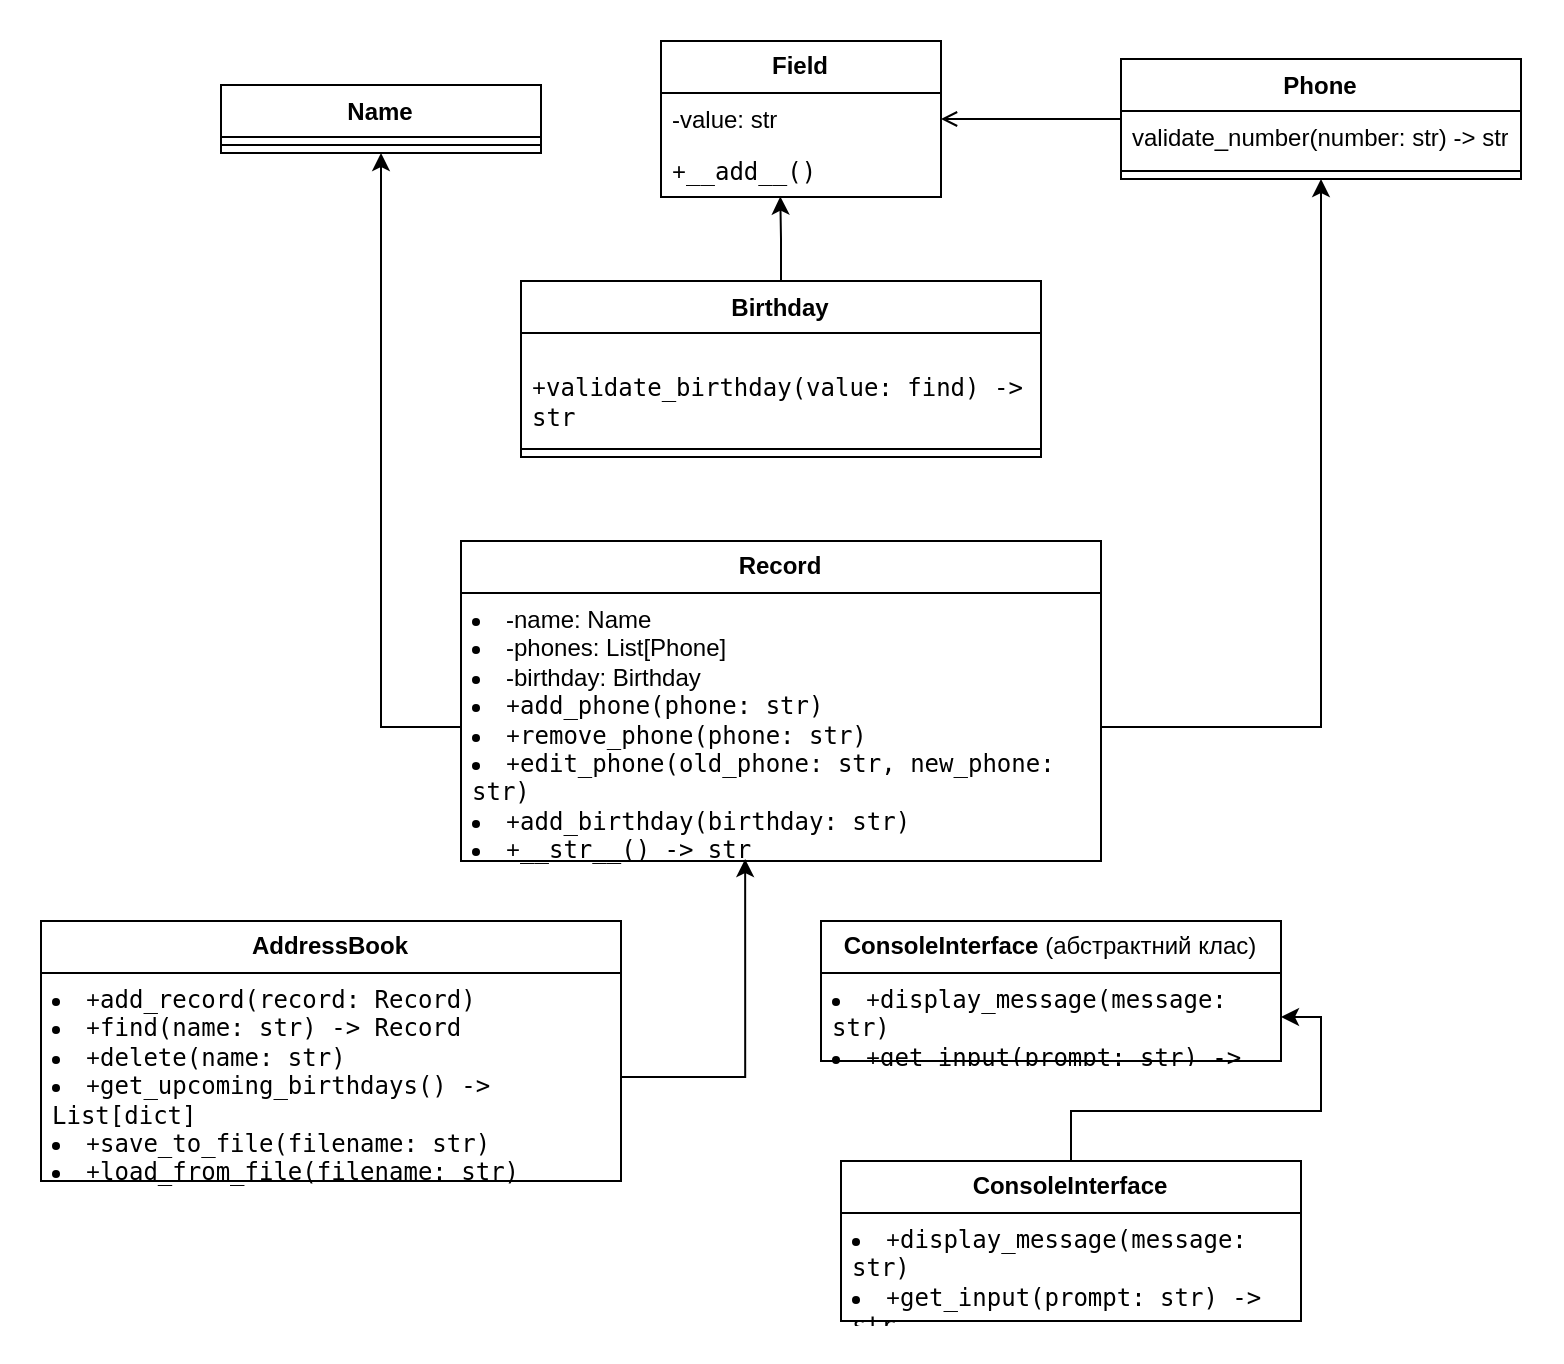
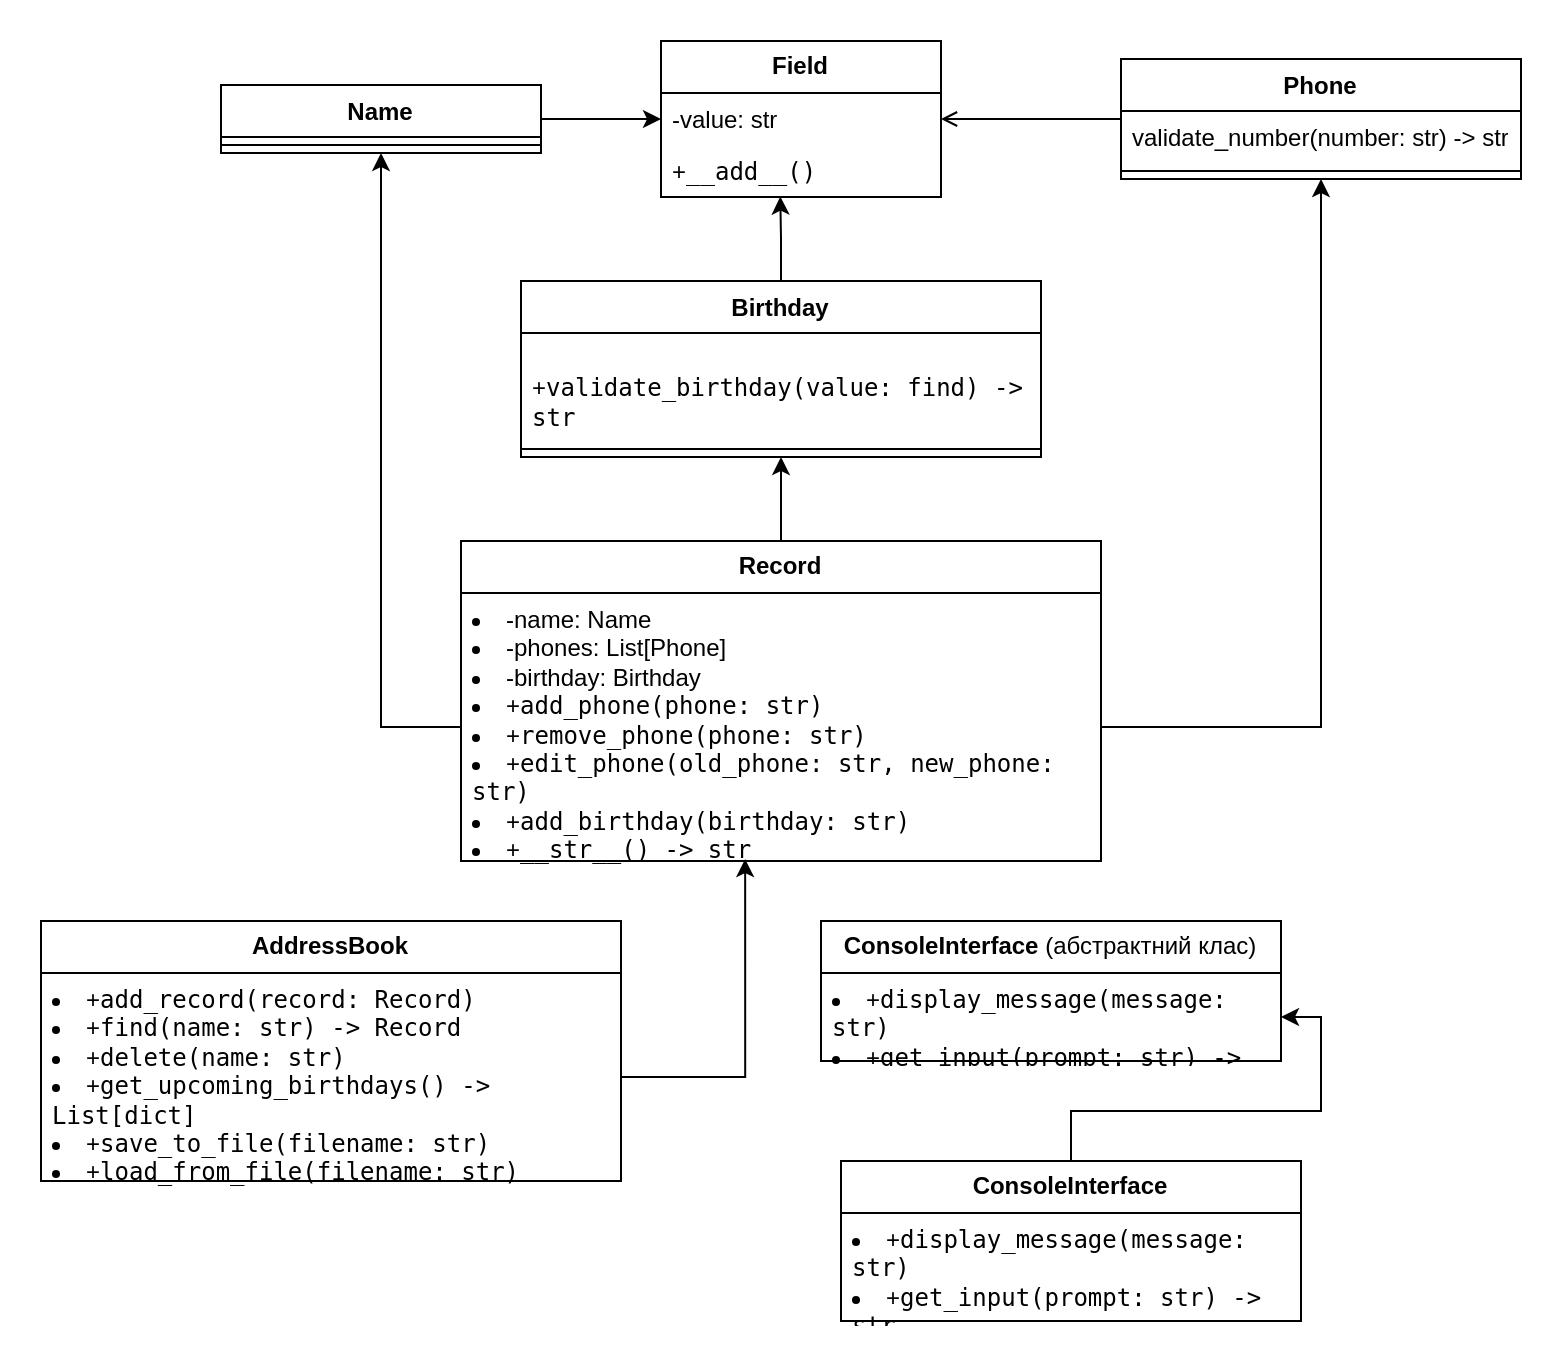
  <mxCell id="0" />
  <mxCell id="1" parent="0" />
  <mxCell id="2" value="&lt;b&gt;Field&lt;/b&gt;" style="swimlane;fontStyle=0;childLayout=stackLayout;horizontal=1;startSize=26;fillColor=none;horizontalStack=0;resizeParent=1;resizeParentMax=0;resizeLast=0;collapsible=1;marginBottom=0;whiteSpace=wrap;html=1;" vertex="1" parent="1"><mxGeometry x="330" y="20" width="140" height="78" as="geometry" /></mxCell>
  <mxCell id="3" value="-value: str" style="text;strokeColor=none;fillColor=none;align=left;verticalAlign=top;spacingLeft=4;spacingRight=4;overflow=hidden;rotatable=0;points=[[0,0.5],[1,0.5]];portConstraint=eastwest;whiteSpace=wrap;html=1;" vertex="1" parent="2"><mxGeometry y="26" width="140" height="26" as="geometry" /></mxCell>
  <mxCell id="4" value="+&lt;code&gt;__add__()&lt;/code&gt;" style="text;strokeColor=none;fillColor=none;align=left;verticalAlign=top;spacingLeft=4;spacingRight=4;overflow=hidden;rotatable=0;points=[[0,0.5],[1,0.5]];portConstraint=eastwest;whiteSpace=wrap;html=1;" vertex="1" parent="2"><mxGeometry y="52" width="140" height="26" as="geometry" /></mxCell>
+ <mxCell id="5" style="edgeStyle=orthogonalEdgeStyle;rounded=0;orthogonalLoop=1;jettySize=auto;html=1;" edge="1" parent="1" source="6" target="3"><mxGeometry relative="1" as="geometry" /></mxCell>
  <mxCell id="6" value="Name" style="swimlane;fontStyle=1;align=center;verticalAlign=top;childLayout=stackLayout;horizontal=1;startSize=26;horizontalStack=0;resizeParent=1;resizeParentMax=0;resizeLast=0;collapsible=1;marginBottom=0;whiteSpace=wrap;html=1;" vertex="1" parent="1"><mxGeometry x="110" y="42" width="160" height="34" as="geometry" /></mxCell>
  <mxCell id="7" value="" style="line;strokeWidth=1;fillColor=none;align=left;verticalAlign=middle;spacingTop=-1;spacingLeft=3;spacingRight=3;rotatable=0;labelPosition=right;points=[];portConstraint=eastwest;strokeColor=inherit;" vertex="1" parent="6"><mxGeometry y="26" width="160" height="8" as="geometry" /></mxCell>
  <mxCell id="8" style="edgeStyle=orthogonalEdgeStyle;rounded=0;orthogonalLoop=1;jettySize=auto;html=1;endArrow=open;" edge="1" parent="1" source="9" target="3"><mxGeometry relative="1" as="geometry" /></mxCell>
  <mxCell id="9" value="Phone" style="swimlane;fontStyle=1;align=center;verticalAlign=top;childLayout=stackLayout;horizontal=1;startSize=26;horizontalStack=0;resizeParent=1;resizeParentMax=0;resizeLast=0;collapsible=1;marginBottom=0;whiteSpace=wrap;html=1;" vertex="1" parent="1"><mxGeometry x="560" y="29" width="200" height="60" as="geometry" /></mxCell>
  <mxCell id="10" value="validate_number(number: str) -&amp;gt; str" style="text;strokeColor=none;fillColor=none;align=left;verticalAlign=top;spacingLeft=4;spacingRight=4;overflow=hidden;rotatable=0;points=[[0,0.5],[1,0.5]];portConstraint=eastwest;whiteSpace=wrap;html=1;" vertex="1" parent="9"><mxGeometry y="26" width="200" height="26" as="geometry" /></mxCell>
  <mxCell id="11" value="" style="line;strokeWidth=1;fillColor=none;align=left;verticalAlign=middle;spacingTop=-1;spacingLeft=3;spacingRight=3;rotatable=0;labelPosition=right;points=[];portConstraint=eastwest;strokeColor=inherit;" vertex="1" parent="9"><mxGeometry y="52" width="200" height="8" as="geometry" /></mxCell>
  <mxCell id="12" value="Birthday" style="swimlane;fontStyle=1;align=center;verticalAlign=top;childLayout=stackLayout;horizontal=1;startSize=26;horizontalStack=0;resizeParent=1;resizeParentMax=0;resizeLast=0;collapsible=1;marginBottom=0;whiteSpace=wrap;html=1;" vertex="1" parent="1"><mxGeometry x="260" y="140" width="260" height="88" as="geometry" /></mxCell>
  <mxCell id="13" value="&#10;+&lt;code&gt;validate_birthday(value: find) -&amp;gt; str&lt;/code&gt;&#10;&#10;" style="text;strokeColor=none;fillColor=none;align=left;verticalAlign=top;spacingLeft=4;spacingRight=4;overflow=hidden;rotatable=0;points=[[0,0.5],[1,0.5]];portConstraint=eastwest;whiteSpace=wrap;html=1;" vertex="1" parent="12"><mxGeometry y="26" width="260" height="54" as="geometry" /></mxCell>
  <mxCell id="14" value="" style="line;strokeWidth=1;fillColor=none;align=left;verticalAlign=middle;spacingTop=-1;spacingLeft=3;spacingRight=3;rotatable=0;labelPosition=right;points=[];portConstraint=eastwest;strokeColor=inherit;" vertex="1" parent="12"><mxGeometry y="80" width="260" height="8" as="geometry" /></mxCell>
  <mxCell id="15" style="edgeStyle=orthogonalEdgeStyle;rounded=0;orthogonalLoop=1;jettySize=auto;html=1;entryX=0.426;entryY=0.992;entryDx=0;entryDy=0;entryPerimeter=0;" edge="1" parent="1" source="12" target="4"><mxGeometry relative="1" as="geometry" /></mxCell>
+ <mxCell id="16" style="edgeStyle=orthogonalEdgeStyle;rounded=0;orthogonalLoop=1;jettySize=auto;html=1;entryX=0.5;entryY=1;entryDx=0;entryDy=0;" edge="1" parent="1" source="17" target="12"><mxGeometry relative="1" as="geometry" /></mxCell>
  <mxCell id="17" value="&lt;b&gt;Record&lt;/b&gt;" style="swimlane;fontStyle=0;childLayout=stackLayout;horizontal=1;startSize=26;fillColor=none;horizontalStack=0;resizeParent=1;resizeParentMax=0;resizeLast=0;collapsible=1;marginBottom=0;whiteSpace=wrap;html=1;" vertex="1" parent="1"><mxGeometry x="230" y="270" width="320" height="160" as="geometry" /></mxCell>
  <mxCell id="18" value="&lt;li&gt;-name: Name&lt;/li&gt;&lt;li&gt;-phones: List[Phone]&lt;/li&gt;&lt;li&gt;-birthday: Birthday&lt;/li&gt;&lt;li&gt;+&lt;code&gt;add_phone(phone: str)&lt;/code&gt;&lt;/li&gt;&lt;li&gt;+&lt;code&gt;remove_phone(phone: str)&lt;/code&gt;&lt;/li&gt;&lt;li&gt;+&lt;code&gt;edit_phone(old_phone: str, new_phone: str)&lt;/code&gt;&lt;/li&gt;&lt;li&gt;+&lt;code&gt;add_birthday(birthday: str)&lt;/code&gt;&lt;/li&gt;&lt;li&gt;+&lt;code&gt;__str__() -&amp;gt; str&lt;/code&gt;&lt;/li&gt;" style="text;strokeColor=none;fillColor=none;align=left;verticalAlign=top;spacingLeft=4;spacingRight=4;overflow=hidden;rotatable=0;points=[[0,0.5],[1,0.5]];portConstraint=eastwest;whiteSpace=wrap;html=1;" vertex="1" parent="17"><mxGeometry y="26" width="320" height="134" as="geometry" /></mxCell>
  <mxCell id="19" style="edgeStyle=orthogonalEdgeStyle;rounded=0;orthogonalLoop=1;jettySize=auto;html=1;entryX=0.5;entryY=1;entryDx=0;entryDy=0;" edge="1" parent="1" source="18" target="6"><mxGeometry relative="1" as="geometry" /></mxCell>
  <mxCell id="20" style="edgeStyle=orthogonalEdgeStyle;rounded=0;orthogonalLoop=1;jettySize=auto;html=1;exitX=1;exitY=0.5;exitDx=0;exitDy=0;entryX=0.5;entryY=1;entryDx=0;entryDy=0;" edge="1" parent="1" source="18" target="9"><mxGeometry relative="1" as="geometry" /></mxCell>
  <mxCell id="21" value="&lt;b&gt;AddressBook&lt;/b&gt;" style="swimlane;fontStyle=0;childLayout=stackLayout;horizontal=1;startSize=26;fillColor=none;horizontalStack=0;resizeParent=1;resizeParentMax=0;resizeLast=0;collapsible=1;marginBottom=0;whiteSpace=wrap;html=1;" vertex="1" parent="1"><mxGeometry x="20" y="460" width="290" height="130" as="geometry" /></mxCell>
  <mxCell id="22" value="&lt;li&gt;+&lt;code&gt;add_record(record: Record)&lt;/code&gt;&lt;/li&gt;&lt;li&gt;+&lt;code&gt;find(name: str) -&amp;gt; Record&lt;/code&gt;&lt;/li&gt;&lt;li&gt;+&lt;code&gt;delete(name: str)&lt;/code&gt;&lt;/li&gt;&lt;li&gt;+&lt;code&gt;get_upcoming_birthdays() -&amp;gt; List[dict]&lt;/code&gt;&lt;/li&gt;&lt;li&gt;+&lt;code&gt;save_to_file(filename: str)&lt;/code&gt;&lt;/li&gt;&lt;li&gt;+&lt;code&gt;load_from_file(filename: str)&lt;/code&gt;&lt;/li&gt;" style="text;strokeColor=none;fillColor=none;align=left;verticalAlign=top;spacingLeft=4;spacingRight=4;overflow=hidden;rotatable=0;points=[[0,0.5],[1,0.5]];portConstraint=eastwest;whiteSpace=wrap;html=1;" vertex="1" parent="21"><mxGeometry y="26" width="290" height="104" as="geometry" /></mxCell>
  <mxCell id="23" style="edgeStyle=orthogonalEdgeStyle;rounded=0;orthogonalLoop=1;jettySize=auto;html=1;exitX=1;exitY=0.5;exitDx=0;exitDy=0;entryX=0.444;entryY=0.993;entryDx=0;entryDy=0;entryPerimeter=0;" edge="1" parent="1" source="22" target="18"><mxGeometry relative="1" as="geometry" /></mxCell>
  <mxCell id="24" value="&lt;strong&gt;ConsoleInterface&lt;/strong&gt; (абстрактний клас)" style="swimlane;fontStyle=0;childLayout=stackLayout;horizontal=1;startSize=26;fillColor=none;horizontalStack=0;resizeParent=1;resizeParentMax=0;resizeLast=0;collapsible=1;marginBottom=0;whiteSpace=wrap;html=1;" vertex="1" parent="1"><mxGeometry x="410" y="460" width="230" height="70" as="geometry" /></mxCell>
  <mxCell id="25" value="&lt;li&gt;+&lt;code&gt;display_message(message: str)&lt;/code&gt;&lt;/li&gt;&lt;li&gt;+&lt;code&gt;get_input(prompt: str) -&amp;gt; str&lt;/code&gt;&lt;/li&gt;" style="text;strokeColor=none;fillColor=none;align=left;verticalAlign=top;spacingLeft=4;spacingRight=4;overflow=hidden;rotatable=0;points=[[0,0.5],[1,0.5]];portConstraint=eastwest;whiteSpace=wrap;html=1;" vertex="1" parent="24"><mxGeometry y="26" width="230" height="44" as="geometry" /></mxCell>
  <mxCell id="26" style="edgeStyle=orthogonalEdgeStyle;rounded=0;orthogonalLoop=1;jettySize=auto;html=1;" edge="1" parent="1" source="27" target="25"><mxGeometry relative="1" as="geometry" /></mxCell>
  <mxCell id="27" value="&lt;b&gt;ConsoleInterface&lt;/b&gt;" style="swimlane;fontStyle=0;childLayout=stackLayout;horizontal=1;startSize=26;fillColor=none;horizontalStack=0;resizeParent=1;resizeParentMax=0;resizeLast=0;collapsible=1;marginBottom=0;whiteSpace=wrap;html=1;" vertex="1" parent="1"><mxGeometry x="420" y="580" width="230" height="80" as="geometry" /></mxCell>
  <mxCell id="28" value="&lt;li&gt;+&lt;code&gt;display_message(message: str)&lt;/code&gt;&lt;/li&gt;&lt;li&gt;+&lt;code&gt;get_input(prompt: str) -&amp;gt; str&lt;/code&gt;&lt;/li&gt;" style="text;strokeColor=none;fillColor=none;align=left;verticalAlign=top;spacingLeft=4;spacingRight=4;overflow=hidden;rotatable=0;points=[[0,0.5],[1,0.5]];portConstraint=eastwest;whiteSpace=wrap;html=1;" vertex="1" parent="27"><mxGeometry y="26" width="230" height="54" as="geometry" /></mxCell>
